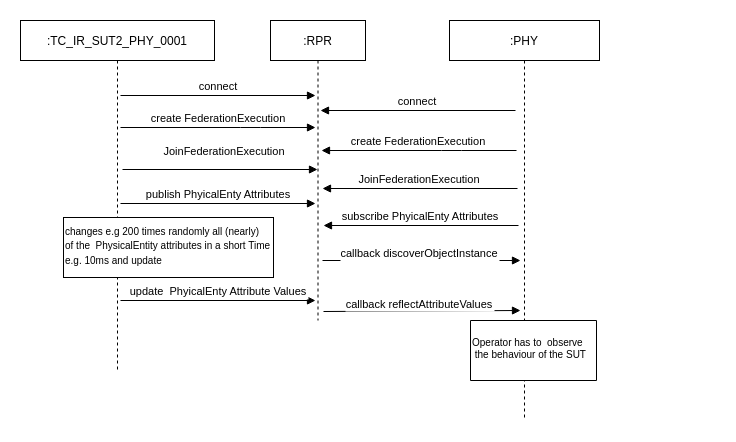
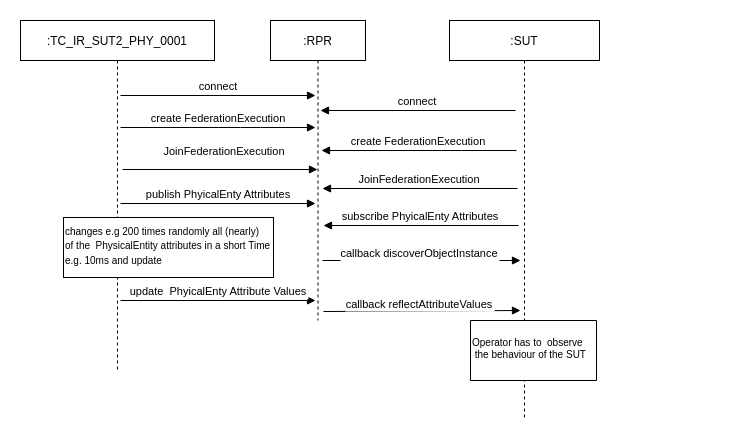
  <mxCell id="0" />
  <mxCell id="1" parent="0" />
  <mxCell id="2" value=":TC_IR_SUT2_PHY_0001" style="shape=umlLifeline;perimeter=lifelinePerimeter;container=1;collapsible=0;recursiveResize=0;rounded=0;shadow=0;strokeWidth=1;" parent="1" vertex="1"><mxGeometry x="20" y="20" width="194" height="350" as="geometry" /></mxCell>
  <mxCell id="3" value="JoinFederationExecution" style="verticalAlign=bottom;endArrow=block;entryX=0;entryY=0;shadow=0;strokeWidth=1;" parent="2" edge="1"><mxGeometry x="0.046" y="9" relative="1" as="geometry"><mxPoint x="102" y="149" as="sourcePoint" /><mxPoint x="297" y="149.0" as="targetPoint" /><Array as="points" /><mxPoint as="offset" /></mxGeometry></mxCell>
  <mxCell id="4" value=":RPR" style="shape=umlLifeline;perimeter=lifelinePerimeter;container=1;collapsible=0;recursiveResize=0;rounded=0;shadow=0;strokeWidth=1;" parent="1" vertex="1"><mxGeometry x="270" y="20" width="95" height="300" as="geometry" /></mxCell>
  <mxCell id="5" value="connect" style="verticalAlign=bottom;endArrow=block;entryX=0;entryY=0;shadow=0;strokeWidth=1;" parent="1" edge="1"><mxGeometry relative="1" as="geometry"><mxPoint x="120" y="95" as="sourcePoint" /><mxPoint x="315" y="95" as="targetPoint" /></mxGeometry></mxCell>
- <mxCell id="6" value=":PHY" style="shape=umlLifeline;perimeter=lifelinePerimeter;container=1;collapsible=0;recursiveResize=0;rounded=0;shadow=0;strokeWidth=1;" parent="1" vertex="1"><mxGeometry x="449" y="20" width="150" height="400" as="geometry" /></mxCell>
+ <mxCell id="6" value=":SUT" style="shape=umlLifeline;perimeter=lifelinePerimeter;container=1;collapsible=0;recursiveResize=0;rounded=0;shadow=0;strokeWidth=1;" parent="1" vertex="1"><mxGeometry x="449" y="20" width="150" height="400" as="geometry" /></mxCell>
  <mxCell id="7" value="create FederationExecution" style="verticalAlign=bottom;endArrow=block;entryX=0;entryY=0;shadow=0;strokeWidth=1;" parent="1" edge="1"><mxGeometry relative="1" as="geometry"><mxPoint x="120" y="127" as="sourcePoint" /><mxPoint x="315" y="127" as="targetPoint" /><Array as="points"><mxPoint x="250" y="127" /></Array></mxGeometry></mxCell>
  <mxCell id="8" value="publish PhyicalEnty Attributes" style="verticalAlign=bottom;endArrow=block;entryX=0;entryY=0;shadow=0;strokeWidth=1;" parent="1" edge="1"><mxGeometry relative="1" as="geometry"><mxPoint x="120" y="203" as="sourcePoint" /><mxPoint x="315" y="203" as="targetPoint" /><Array as="points" /></mxGeometry></mxCell>
  <mxCell id="9" value="update  PhyicalEnty Attribute Values" style="verticalAlign=bottom;endArrow=block;entryX=0;entryY=0;shadow=0;strokeWidth=1;" parent="1" edge="1"><mxGeometry relative="1" as="geometry"><mxPoint x="120" y="300" as="sourcePoint" /><mxPoint x="315" y="300" as="targetPoint" /><Array as="points" /></mxGeometry></mxCell>
  <mxCell id="10" value="connect" style="verticalAlign=bottom;endArrow=block;entryX=0;entryY=0;shadow=0;strokeWidth=1;" parent="1" edge="1"><mxGeometry relative="1" as="geometry"><mxPoint x="515" y="110" as="sourcePoint" /><mxPoint x="320" y="110" as="targetPoint" /></mxGeometry></mxCell>
  <mxCell id="11" value="create FederationExecution" style="verticalAlign=bottom;endArrow=block;entryX=0;entryY=0;shadow=0;strokeWidth=1;" parent="1" edge="1"><mxGeometry relative="1" as="geometry"><mxPoint x="516" y="150" as="sourcePoint" /><mxPoint x="321" y="150" as="targetPoint" /><Array as="points"><mxPoint x="451" y="150" /></Array></mxGeometry></mxCell>
  <mxCell id="12" value="JoinFederationExecution" style="verticalAlign=bottom;endArrow=block;entryX=0;entryY=0;shadow=0;strokeWidth=1;" parent="1" edge="1"><mxGeometry relative="1" as="geometry"><mxPoint x="517" y="188" as="sourcePoint" /><mxPoint x="322" y="188" as="targetPoint" /><Array as="points" /></mxGeometry></mxCell>
  <mxCell id="13" value="subscribe PhyicalEnty Attributes" style="verticalAlign=bottom;endArrow=block;entryX=0;entryY=0;shadow=0;strokeWidth=1;" parent="1" edge="1"><mxGeometry relative="1" as="geometry"><mxPoint x="518" y="225" as="sourcePoint" /><mxPoint x="323" y="225" as="targetPoint" /><Array as="points" /></mxGeometry></mxCell>
  <mxCell id="14" value="callback discoverObjectInstance" style="verticalAlign=bottom;endArrow=block;shadow=0;strokeWidth=1;" parent="1" edge="1"><mxGeometry x="-0.023" y="-2" relative="1" as="geometry"><mxPoint x="322" y="260" as="sourcePoint" /><mxPoint x="520" y="260" as="targetPoint" /><Array as="points" /><mxPoint as="offset" /></mxGeometry></mxCell>
  <mxCell id="15" value="callback reflectAttributeValues" style="verticalAlign=bottom;endArrow=block;shadow=0;strokeWidth=1;" parent="1" edge="1"><mxGeometry x="-0.023" y="-2" relative="1" as="geometry"><mxPoint x="323" y="311" as="sourcePoint" /><mxPoint x="520" y="310" as="targetPoint" /><Array as="points" /><mxPoint as="offset" /></mxGeometry></mxCell>
  <mxCell id="16" value="" style="rounded=0;whiteSpace=wrap;html=1;" parent="1" vertex="1"><mxGeometry x="63" y="217" width="210" height="60" as="geometry" /></mxCell>
  <mxCell id="17" value="&lt;font style=&quot;font-size: 10px;&quot;&gt;changes e.g 200 times randomly all (nearly) &lt;br&gt;of the&amp;nbsp;&amp;nbsp;PhysicalEntity attributes in a short Time e.g. 10ms and update&lt;/font&gt;" style="text;whiteSpace=wrap;html=1;strokeColor=none;" parent="1" vertex="1"><mxGeometry x="63" y="217" width="220" height="40" as="geometry" /></mxCell>
  <mxCell id="18" value="" style="verticalLabelPosition=bottom;verticalAlign=top;html=1;shape=mxgraph.basic.rect;fillColor2=none;strokeWidth=1;size=20;indent=5;strokeColor=default;fontSize=10;" parent="1" vertex="1"><mxGeometry x="470" y="320" width="126" height="60" as="geometry" /></mxCell>
  <mxCell id="19" value="Operator has to&amp;nbsp; observe&lt;br&gt;&amp;nbsp;the behaviour of the SUT&amp;nbsp;" style="text;whiteSpace=wrap;html=1;fontSize=10;" parent="1" vertex="1"><mxGeometry x="470" y="330" width="244" height="30" as="geometry" /></mxCell>
